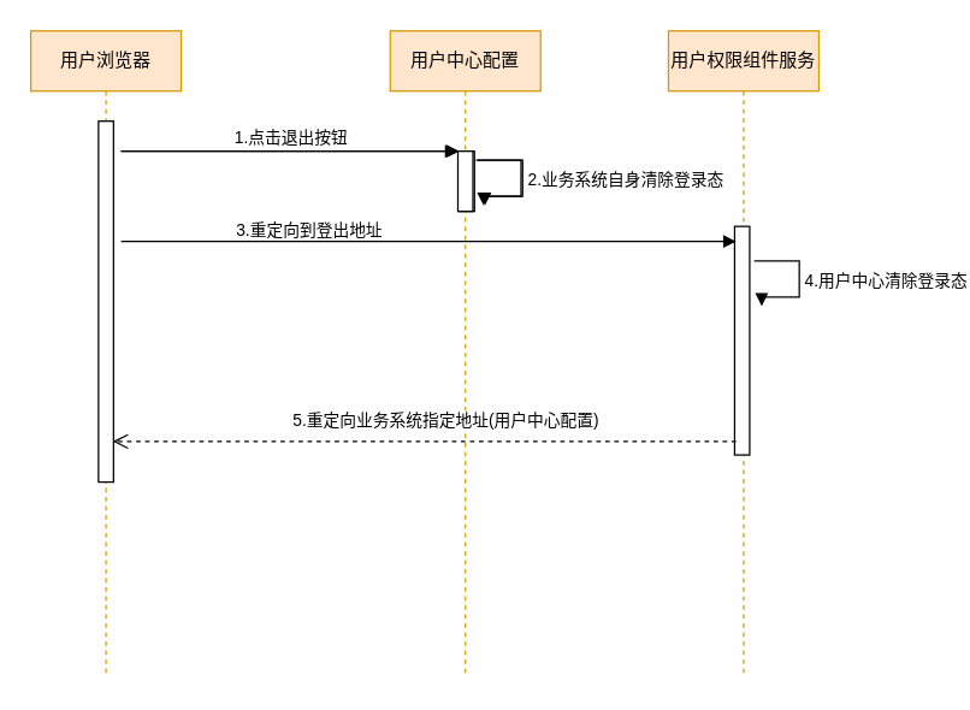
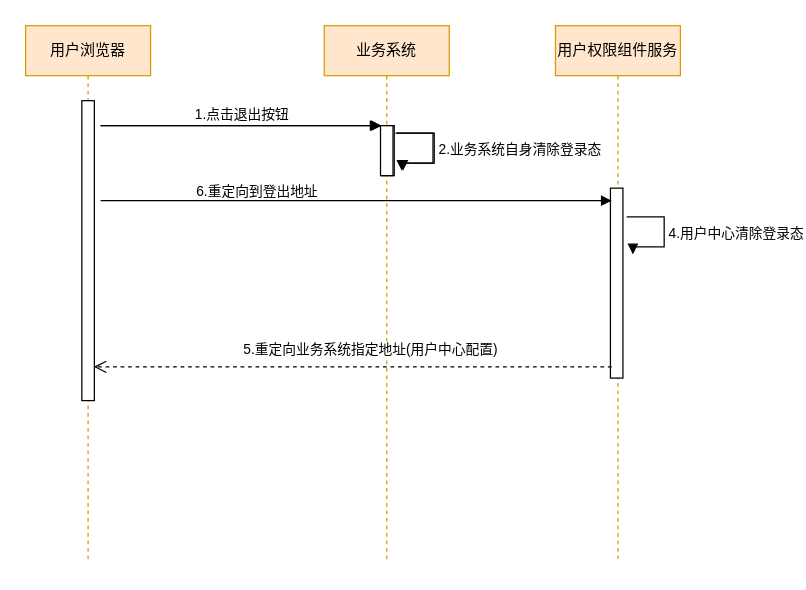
  <mxCell id="0" />
  <mxCell id="1" parent="0" />
  <mxCell id="2" value="" style="html=1;points=[];perimeter=orthogonalPerimeter;outlineConnect=0;targetShapes=umlLifeline;portConstraint=eastwest;newEdgeStyle={&quot;edgeStyle&quot;:&quot;elbowEdgeStyle&quot;,&quot;elbow&quot;:&quot;vertical&quot;,&quot;curved&quot;:0,&quot;rounded&quot;:0};" vertex="1" parent="1"><mxGeometry x="305" y="100" width="10" height="40" as="geometry" /></mxCell>
  <mxCell id="3" value="2.业务系统自身清除登录态" style="html=1;align=left;spacingLeft=2;endArrow=block;rounded=0;edgeStyle=orthogonalEdgeStyle;curved=0;rounded=0;" edge="1" parent="1"><mxGeometry x="0.012" relative="1" as="geometry"><mxPoint x="317" y="106" as="sourcePoint" /><Array as="points"><mxPoint x="347" y="106" /><mxPoint x="347" y="130" /><mxPoint x="322" y="130" /></Array><mxPoint x="322" y="136" as="targetPoint" /><mxPoint as="offset" /></mxGeometry></mxCell>
  <mxCell id="4" value="1.点击退出按钮" style="html=1;verticalAlign=bottom;endArrow=block;edgeStyle=elbowEdgeStyle;elbow=horizontal;curved=0;rounded=0;" edge="1" parent="1" target="2"><mxGeometry x="0.004" relative="1" as="geometry"><mxPoint x="80" y="100" as="sourcePoint" /><Array as="points"><mxPoint x="165" y="100" /></Array><mxPoint as="offset" /></mxGeometry></mxCell>
- <mxCell id="5" value="&lt;div style=&quot;text-align: center;&quot;&gt;&lt;span style=&quot;font-size: 11px; white-space: nowrap; background-color: rgb(255, 255, 255);&quot;&gt;3.重定向到登出地址&lt;/span&gt;&lt;/div&gt;" style="text;whiteSpace=wrap;html=1;" vertex="1" parent="1"><mxGeometry x="155" y="139" width="120" height="21" as="geometry" /></mxCell>
+ <mxCell id="5" value="&lt;div style=&quot;text-align: center;&quot;&gt;&lt;span style=&quot;font-size: 11px; white-space: nowrap; background-color: rgb(255, 255, 255);&quot;&gt;6.重定向到登出地址&lt;/span&gt;&lt;/div&gt;" style="text;whiteSpace=wrap;html=1;" vertex="1" parent="1"><mxGeometry x="155" y="139" width="120" height="21" as="geometry" /></mxCell>
  <mxCell id="6" value="4.用户中心清除登录态" style="html=1;align=left;spacingLeft=2;endArrow=block;rounded=0;edgeStyle=orthogonalEdgeStyle;curved=0;rounded=0;" edge="1" parent="1"><mxGeometry x="0.012" relative="1" as="geometry"><mxPoint x="501" y="173" as="sourcePoint" /><Array as="points"><mxPoint x="531" y="173" /><mxPoint x="531" y="197" /><mxPoint x="506" y="197" /></Array><mxPoint x="506" y="203" as="targetPoint" /><mxPoint as="offset" /></mxGeometry></mxCell>
- <mxCell id="7" value="用户中心配置" style="shape=umlLifeline;perimeter=lifelinePerimeter;whiteSpace=wrap;html=1;container=0;dropTarget=0;collapsible=0;recursiveResize=0;outlineConnect=0;portConstraint=eastwest;newEdgeStyle={&quot;edgeStyle&quot;:&quot;elbowEdgeStyle&quot;,&quot;elbow&quot;:&quot;vertical&quot;,&quot;curved&quot;:0,&quot;rounded&quot;:0};fillColor=#ffe6cc;strokeColor=#d79b00;" vertex="1" parent="1"><mxGeometry x="259" y="20" width="100" height="430" as="geometry" /></mxCell>
+ <mxCell id="7" value="业务系统" style="shape=umlLifeline;perimeter=lifelinePerimeter;whiteSpace=wrap;html=1;container=0;dropTarget=0;collapsible=0;recursiveResize=0;outlineConnect=0;portConstraint=eastwest;newEdgeStyle={&quot;edgeStyle&quot;:&quot;elbowEdgeStyle&quot;,&quot;elbow&quot;:&quot;vertical&quot;,&quot;curved&quot;:0,&quot;rounded&quot;:0};fillColor=#ffe6cc;strokeColor=#d79b00;" vertex="1" parent="1"><mxGeometry x="259" y="20" width="100" height="430" as="geometry" /></mxCell>
  <mxCell id="8" value="" style="html=1;points=[];perimeter=orthogonalPerimeter;outlineConnect=0;targetShapes=umlLifeline;portConstraint=eastwest;newEdgeStyle={&quot;edgeStyle&quot;:&quot;elbowEdgeStyle&quot;,&quot;elbow&quot;:&quot;vertical&quot;,&quot;curved&quot;:0,&quot;rounded&quot;:0};" vertex="1" parent="7"><mxGeometry x="45" y="80" width="10" height="40" as="geometry" /></mxCell>
  <mxCell id="9" value="" style="html=1;align=left;spacingLeft=2;endArrow=block;rounded=0;edgeStyle=orthogonalEdgeStyle;curved=0;rounded=0;" edge="1" parent="7"><mxGeometry relative="1" as="geometry"><mxPoint x="57" y="86" as="sourcePoint" /><Array as="points"><mxPoint x="87" y="86" /><mxPoint x="87" y="110" /><mxPoint x="62" y="110" /></Array><mxPoint x="62" y="116" as="targetPoint" /></mxGeometry></mxCell>
  <mxCell id="10" value="" style="html=1;verticalAlign=bottom;endArrow=block;edgeStyle=elbowEdgeStyle;elbow=horizontal;curved=0;rounded=0;" edge="1" parent="1" target="8"><mxGeometry relative="1" as="geometry"><mxPoint x="80" y="100" as="sourcePoint" /><Array as="points"><mxPoint x="165" y="100" /></Array><mxPoint as="offset" /></mxGeometry></mxCell>
  <mxCell id="11" value="用户权限组件服务" style="shape=umlLifeline;perimeter=lifelinePerimeter;whiteSpace=wrap;html=1;container=0;dropTarget=0;collapsible=0;recursiveResize=0;outlineConnect=0;portConstraint=eastwest;newEdgeStyle={&quot;edgeStyle&quot;:&quot;elbowEdgeStyle&quot;,&quot;elbow&quot;:&quot;vertical&quot;,&quot;curved&quot;:0,&quot;rounded&quot;:0};fillColor=#ffe6cc;strokeColor=#d79b00;" vertex="1" parent="1"><mxGeometry x="444" y="20" width="100" height="430" as="geometry" /></mxCell>
  <mxCell id="12" value="" style="html=1;points=[];perimeter=orthogonalPerimeter;outlineConnect=0;targetShapes=umlLifeline;portConstraint=eastwest;newEdgeStyle={&quot;edgeStyle&quot;:&quot;elbowEdgeStyle&quot;,&quot;elbow&quot;:&quot;vertical&quot;,&quot;curved&quot;:0,&quot;rounded&quot;:0};" vertex="1" parent="11"><mxGeometry x="44" y="130" width="10" height="152" as="geometry" /></mxCell>
  <mxCell id="13" value="" style="html=1;verticalAlign=bottom;endArrow=block;edgeStyle=elbowEdgeStyle;elbow=horizontal;curved=0;rounded=0;" edge="1" parent="1"><mxGeometry x="0.111" y="-60" relative="1" as="geometry"><mxPoint x="80" y="160" as="sourcePoint" /><Array as="points"><mxPoint x="165" y="160" /></Array><mxPoint x="489" y="160" as="targetPoint" /><mxPoint as="offset" /></mxGeometry></mxCell>
  <mxCell id="14" value="5.重定向业务系统指定地址(用户中心配置)" style="html=1;verticalAlign=bottom;endArrow=open;dashed=1;endSize=8;edgeStyle=elbowEdgeStyle;elbow=vertical;curved=0;rounded=0;" edge="1" parent="1"><mxGeometry x="-1" y="-21" relative="1" as="geometry"><mxPoint x="311" y="303" as="targetPoint" /><Array as="points" /><mxPoint x="311" y="302.833" as="sourcePoint" /><mxPoint x="-15" y="-15" as="offset" /></mxGeometry></mxCell>
  <mxCell id="15" value="" style="html=1;verticalAlign=bottom;endArrow=open;dashed=1;endSize=8;edgeStyle=elbowEdgeStyle;elbow=vertical;curved=0;rounded=0;" edge="1" parent="1"><mxGeometry x="-0.002" relative="1" as="geometry"><mxPoint x="74.5" y="293" as="targetPoint" /><Array as="points" /><mxPoint x="489" y="293" as="sourcePoint" /><mxPoint as="offset" /></mxGeometry></mxCell>
  <mxCell id="16" value="用户浏览器" style="shape=umlLifeline;perimeter=lifelinePerimeter;whiteSpace=wrap;html=1;container=0;dropTarget=0;collapsible=0;recursiveResize=0;outlineConnect=0;portConstraint=eastwest;newEdgeStyle={&quot;edgeStyle&quot;:&quot;elbowEdgeStyle&quot;,&quot;elbow&quot;:&quot;vertical&quot;,&quot;curved&quot;:0,&quot;rounded&quot;:0};fillColor=#ffe6cc;strokeColor=#d79b00;" vertex="1" parent="1"><mxGeometry x="20" y="20" width="100" height="430" as="geometry" /></mxCell>
  <mxCell id="17" value="" style="html=1;points=[];perimeter=orthogonalPerimeter;outlineConnect=0;targetShapes=umlLifeline;portConstraint=eastwest;newEdgeStyle={&quot;edgeStyle&quot;:&quot;elbowEdgeStyle&quot;,&quot;elbow&quot;:&quot;vertical&quot;,&quot;curved&quot;:0,&quot;rounded&quot;:0};" vertex="1" parent="16"><mxGeometry x="45" y="60" width="10" height="240" as="geometry" /></mxCell>
